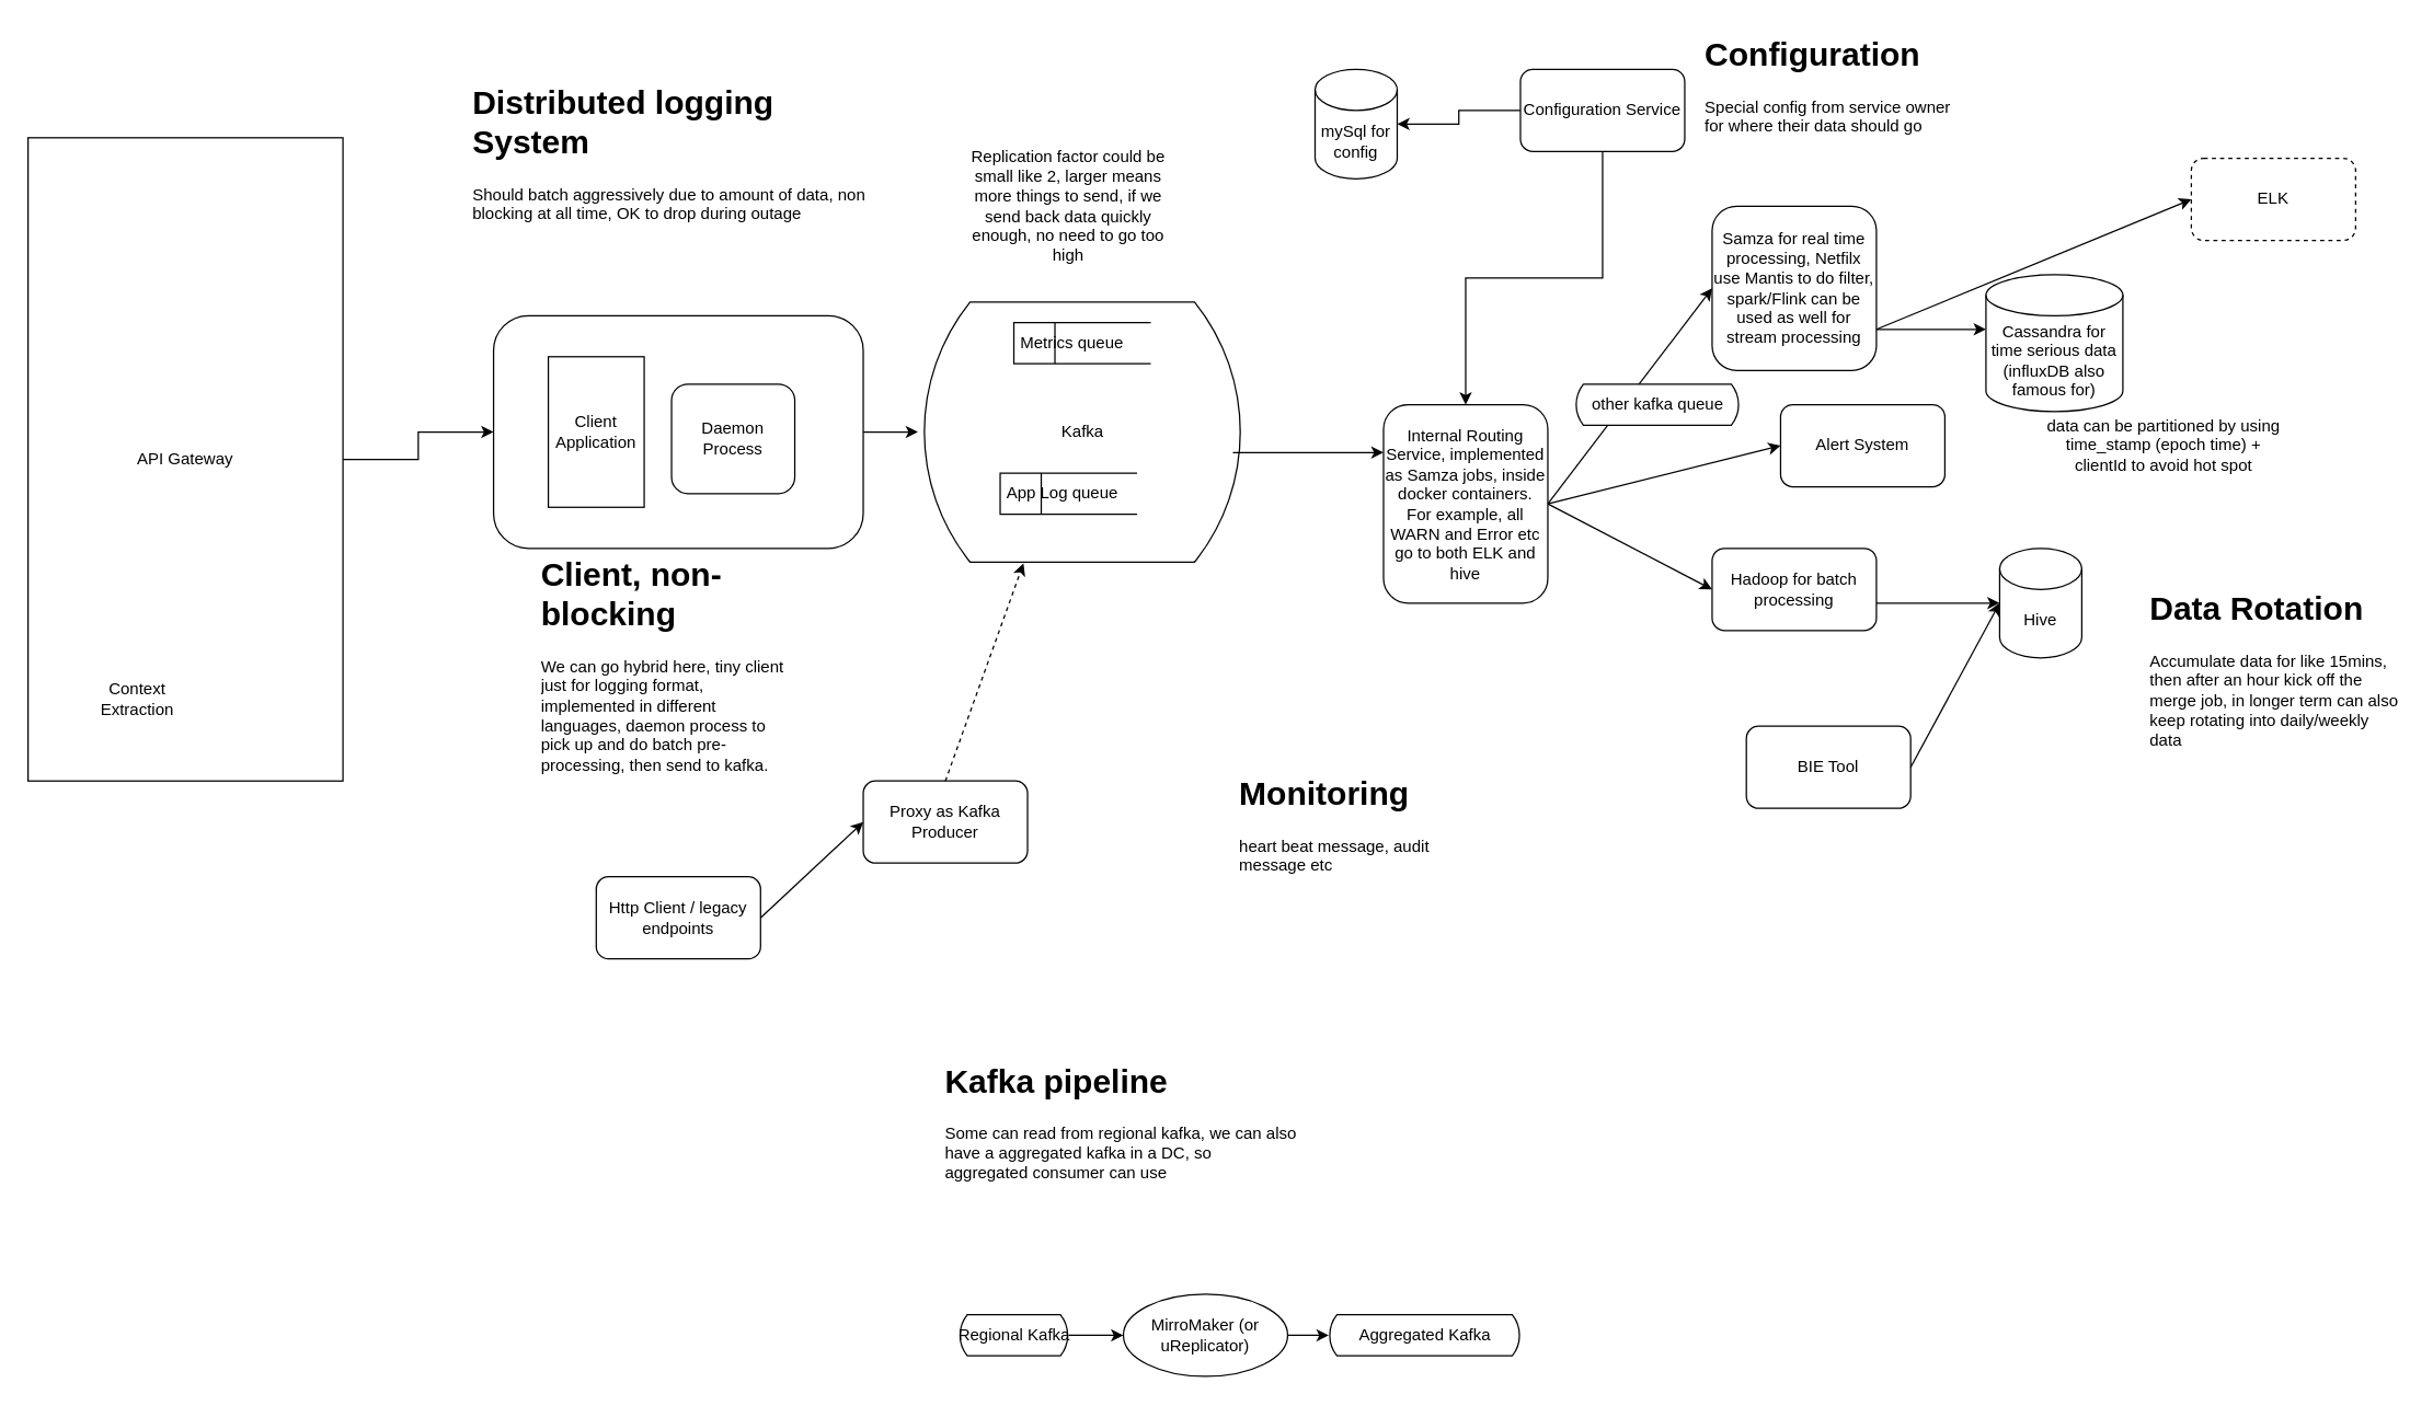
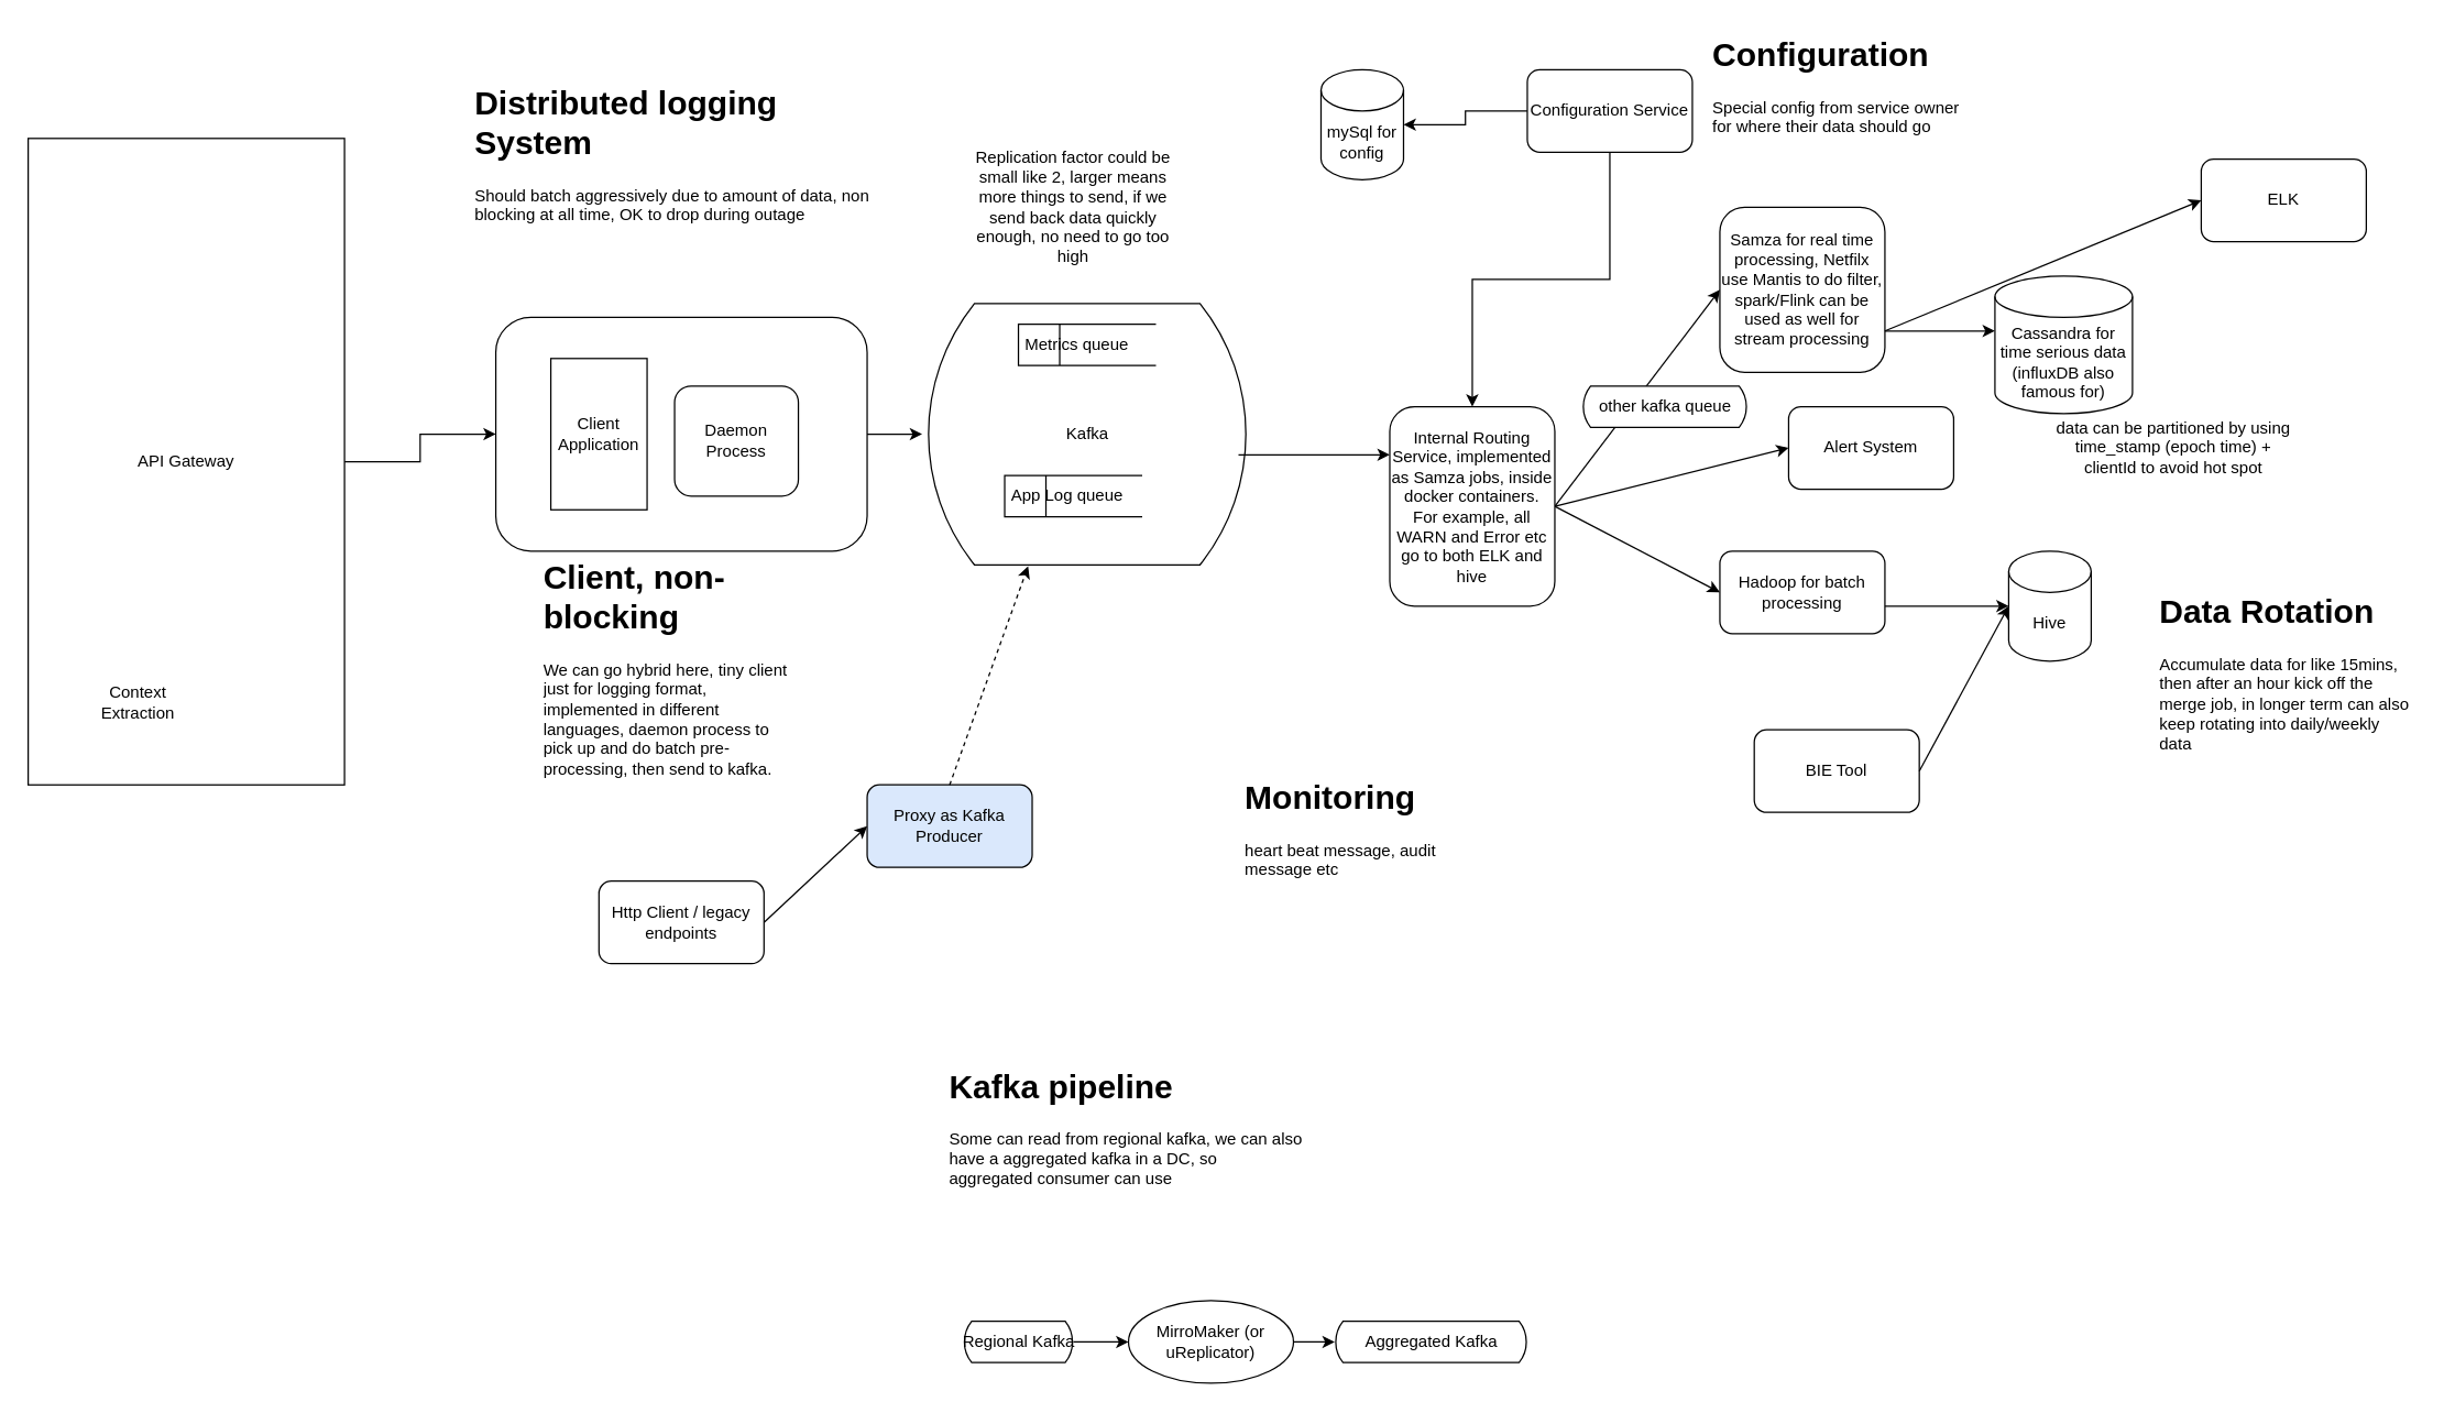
  <mxCell id="0" />
  <mxCell id="1" parent="0" />
  <mxCell id="2" value="" style="edgeStyle=orthogonalEdgeStyle;rounded=0;orthogonalLoop=1;jettySize=auto;html=1;" parent="1" source="3" target="6" edge="1"><mxGeometry relative="1" as="geometry" /></mxCell>
  <mxCell id="3" value="" style="rounded=1;whiteSpace=wrap;html=1;" parent="1" vertex="1"><mxGeometry x="360" y="230" width="270" height="170" as="geometry" /></mxCell>
  <mxCell id="4" value="Client Application" style="rounded=0;whiteSpace=wrap;html=1;" parent="1" vertex="1"><mxGeometry x="400" y="260" width="70" height="110" as="geometry" /></mxCell>
  <mxCell id="5" value="Daemon Process" style="rounded=1;whiteSpace=wrap;html=1;" parent="1" vertex="1"><mxGeometry x="490" y="280" width="90" height="80" as="geometry" /></mxCell>
  <mxCell id="6" value="Kafka" style="html=1;dashed=0;whitespace=wrap;shape=mxgraph.dfd.loop" parent="1" vertex="1"><mxGeometry x="670" y="220" width="240" height="190" as="geometry" /></mxCell>
  <mxCell id="7" value="&lt;h1&gt;Client, non-blocking&lt;/h1&gt;&lt;p&gt;We can go hybrid here, tiny client just for logging format, implemented in different languages, daemon process to pick up and do batch pre-processing, then send to kafka.&lt;/p&gt;" style="text;html=1;strokeColor=none;fillColor=none;spacing=5;spacingTop=-20;whiteSpace=wrap;overflow=hidden;rounded=0;" parent="1" vertex="1"><mxGeometry x="390" y="400" width="190" height="170" as="geometry" /></mxCell>
  <mxCell id="8" value="" style="endArrow=classic;html=1;exitX=1;exitY=0.5;exitDx=0;exitDy=0;entryX=0;entryY=0.5;entryDx=0;entryDy=0;entryPerimeter=0;" parent="1" source="38" target="12" edge="1"><mxGeometry width="50" height="50" relative="1" as="geometry"><mxPoint x="1181.68" y="337.73" as="sourcePoint" /><mxPoint x="1240" y="325" as="targetPoint" /></mxGeometry></mxCell>
  <mxCell id="9" style="edgeStyle=orthogonalEdgeStyle;rounded=0;orthogonalLoop=1;jettySize=auto;html=1;exitX=0.5;exitY=1;exitDx=0;exitDy=0;entryX=0.5;entryY=0;entryDx=0;entryDy=0;" parent="1" source="11" target="38" edge="1"><mxGeometry relative="1" as="geometry"><mxPoint x="1185" y="292.5" as="targetPoint" /></mxGeometry></mxCell>
  <mxCell id="10" value="" style="edgeStyle=orthogonalEdgeStyle;rounded=0;orthogonalLoop=1;jettySize=auto;html=1;" parent="1" source="11" target="40" edge="1"><mxGeometry relative="1" as="geometry" /></mxCell>
  <mxCell id="11" value="Configuration Service" style="rounded=1;whiteSpace=wrap;html=1;" parent="1" vertex="1"><mxGeometry x="1110" y="50" width="120" height="60" as="geometry" /></mxCell>
  <mxCell id="12" value="Samza for real time processing, Netfilx use Mantis to do filter, spark/Flink can be used as well for stream processing" style="rounded=1;whiteSpace=wrap;html=1;" parent="1" vertex="1"><mxGeometry x="1250" y="150" width="120" height="120" as="geometry" /></mxCell>
  <mxCell id="13" value="" style="endArrow=classic;html=1;" parent="1" edge="1"><mxGeometry width="50" height="50" relative="1" as="geometry"><mxPoint x="1370" y="240" as="sourcePoint" /><mxPoint x="1450" y="240" as="targetPoint" /></mxGeometry></mxCell>
- <mxCell id="14" value="ELK" style="rounded=1;whiteSpace=wrap;html=1;dashed=1;" parent="1" vertex="1"><mxGeometry x="1600" y="115" width="120" height="60" as="geometry" /></mxCell>
+ <mxCell id="14" value="ELK" style="rounded=1;whiteSpace=wrap;html=1;" parent="1" vertex="1"><mxGeometry x="1600" y="115" width="120" height="60" as="geometry" /></mxCell>
  <mxCell id="15" value="&lt;h1&gt;Configuration&lt;/h1&gt;&lt;p&gt;Special config from service owner for where their data should go&lt;/p&gt;" style="text;html=1;strokeColor=none;fillColor=none;spacing=5;spacingTop=-20;whiteSpace=wrap;overflow=hidden;rounded=0;" parent="1" vertex="1"><mxGeometry x="1240" y="20" width="190" height="120" as="geometry" /></mxCell>
  <mxCell id="16" value="Hadoop for batch processing" style="rounded=1;whiteSpace=wrap;html=1;" parent="1" vertex="1"><mxGeometry x="1250" y="400" width="120" height="60" as="geometry" /></mxCell>
  <mxCell id="17" value="" style="endArrow=classic;html=1;" parent="1" target="18" edge="1"><mxGeometry width="50" height="50" relative="1" as="geometry"><mxPoint x="1370" y="440" as="sourcePoint" /><mxPoint x="1450" y="440" as="targetPoint" /></mxGeometry></mxCell>
  <mxCell id="18" value="Hive" style="shape=cylinder3;whiteSpace=wrap;html=1;boundedLbl=1;backgroundOutline=1;size=15;" parent="1" vertex="1"><mxGeometry x="1460" y="400" width="60" height="80" as="geometry" /></mxCell>
  <mxCell id="19" value="BIE Tool" style="rounded=1;whiteSpace=wrap;html=1;" parent="1" vertex="1"><mxGeometry x="1275" y="530" width="120" height="60" as="geometry" /></mxCell>
  <mxCell id="20" value="" style="edgeStyle=orthogonalEdgeStyle;rounded=0;orthogonalLoop=1;jettySize=auto;html=1;" parent="1" source="21" target="3" edge="1"><mxGeometry relative="1" as="geometry" /></mxCell>
  <mxCell id="21" value="API Gateway" style="rounded=0;whiteSpace=wrap;html=1;" parent="1" vertex="1"><mxGeometry x="20" y="100" width="230" height="470" as="geometry" /></mxCell>
  <mxCell id="22" value="Context Extraction" style="text;html=1;strokeColor=none;fillColor=none;align=center;verticalAlign=middle;whiteSpace=wrap;rounded=0;" parent="1" vertex="1"><mxGeometry x="80" y="500" width="40" height="20" as="geometry" /></mxCell>
  <mxCell id="23" value="" style="endArrow=classic;html=1;entryX=0;entryY=0.5;entryDx=0;entryDy=0;entryPerimeter=0;" parent="1" target="18" edge="1"><mxGeometry width="50" height="50" relative="1" as="geometry"><mxPoint x="1395" y="560" as="sourcePoint" /><mxPoint x="1445" y="510" as="targetPoint" /></mxGeometry></mxCell>
  <mxCell id="24" value="Alert System" style="rounded=1;whiteSpace=wrap;html=1;" parent="1" vertex="1"><mxGeometry x="1300" y="295" width="120" height="60" as="geometry" /></mxCell>
  <mxCell id="25" value="data can be partitioned by using time_stamp (epoch time) + clientId to avoid hot spot" style="text;html=1;strokeColor=none;fillColor=none;align=center;verticalAlign=middle;whiteSpace=wrap;rounded=0;" parent="1" vertex="1"><mxGeometry x="1490" y="260" width="180" height="130" as="geometry" /></mxCell>
  <mxCell id="26" value="Cassandra for time serious data (influxDB also famous for)" style="shape=cylinder3;whiteSpace=wrap;html=1;boundedLbl=1;backgroundOutline=1;size=15;" parent="1" vertex="1"><mxGeometry x="1450" y="200" width="100" height="100" as="geometry" /></mxCell>
  <mxCell id="27" value="" style="endArrow=classic;html=1;entryX=0;entryY=0.5;entryDx=0;entryDy=0;" parent="1" target="14" edge="1"><mxGeometry width="50" height="50" relative="1" as="geometry"><mxPoint x="1370" y="240" as="sourcePoint" /><mxPoint x="1420" y="190" as="targetPoint" /></mxGeometry></mxCell>
  <mxCell id="28" value="" style="endArrow=classic;html=1;exitX=1;exitY=0.5;exitDx=0;exitDy=0;entryX=0;entryY=0.5;entryDx=0;entryDy=0;" parent="1" source="38" target="24" edge="1"><mxGeometry width="50" height="50" relative="1" as="geometry"><mxPoint x="1178.32" y="350.27" as="sourcePoint" /><mxPoint x="1300" y="240" as="targetPoint" /></mxGeometry></mxCell>
  <mxCell id="29" value="" style="endArrow=classic;html=1;entryX=0;entryY=0.5;entryDx=0;entryDy=0;exitX=1;exitY=0.5;exitDx=0;exitDy=0;" parent="1" source="38" target="16" edge="1"><mxGeometry width="50" height="50" relative="1" as="geometry"><mxPoint x="1130" y="330" as="sourcePoint" /><mxPoint x="1300" y="240" as="targetPoint" /></mxGeometry></mxCell>
  <mxCell id="30" value="Metrics queue" style="html=1;dashed=0;whitespace=wrap;shape=mxgraph.dfd.dataStoreID;align=left;spacingLeft=3;points=[[0,0],[0.5,0],[1,0],[0,0.5],[1,0.5],[0,1],[0.5,1],[1,1]];" parent="1" vertex="1"><mxGeometry x="740" y="235" width="100" height="30" as="geometry" /></mxCell>
  <mxCell id="31" value="App Log queue" style="html=1;dashed=0;whitespace=wrap;shape=mxgraph.dfd.dataStoreID;align=left;spacingLeft=3;points=[[0,0],[0.5,0],[1,0],[0,0.5],[1,0.5],[0,1],[0.5,1],[1,1]];" parent="1" vertex="1"><mxGeometry x="730" y="345" width="100" height="30" as="geometry" /></mxCell>
  <mxCell id="32" style="edgeStyle=orthogonalEdgeStyle;rounded=0;orthogonalLoop=1;jettySize=auto;html=1;exitX=0.5;exitY=1;exitDx=0;exitDy=0;" parent="1" source="21" target="21" edge="1"><mxGeometry relative="1" as="geometry" /></mxCell>
  <mxCell id="33" value="Http Client / legacy endpoints" style="rounded=1;whiteSpace=wrap;html=1;" parent="1" vertex="1"><mxGeometry x="435" y="640" width="120" height="60" as="geometry" /></mxCell>
- <mxCell id="34" value="Proxy as Kafka Producer" style="rounded=1;whiteSpace=wrap;html=1;" parent="1" vertex="1"><mxGeometry x="630" y="570" width="120" height="60" as="geometry" /></mxCell>
+ <mxCell id="34" value="Proxy as Kafka Producer" style="rounded=1;whiteSpace=wrap;html=1;fillColor=#dae8fc;" parent="1" vertex="1"><mxGeometry x="630" y="570" width="120" height="60" as="geometry" /></mxCell>
  <mxCell id="35" value="" style="endArrow=classic;html=1;exitX=1;exitY=0.5;exitDx=0;exitDy=0;entryX=0;entryY=0.5;entryDx=0;entryDy=0;" parent="1" source="33" target="34" edge="1"><mxGeometry width="50" height="50" relative="1" as="geometry"><mxPoint x="560" y="700" as="sourcePoint" /><mxPoint x="610" y="650" as="targetPoint" /></mxGeometry></mxCell>
  <mxCell id="36" value="" style="endArrow=classic;html=1;exitX=0.5;exitY=0;exitDx=0;exitDy=0;entryX=0.321;entryY=1.005;entryDx=0;entryDy=0;entryPerimeter=0;dashed=1;" parent="1" source="34" target="6" edge="1"><mxGeometry width="50" height="50" relative="1" as="geometry"><mxPoint x="680" y="530" as="sourcePoint" /><mxPoint x="730" y="480" as="targetPoint" /></mxGeometry></mxCell>
  <mxCell id="37" value="" style="endArrow=classic;html=1;" parent="1" edge="1"><mxGeometry width="50" height="50" relative="1" as="geometry"><mxPoint x="900" y="330" as="sourcePoint" /><mxPoint x="1010" y="330" as="targetPoint" /></mxGeometry></mxCell>
  <mxCell id="38" value="Internal Routing Service, implemented as Samza jobs, inside docker containers. For example, all WARN and Error etc go to both ELK and hive" style="rounded=1;whiteSpace=wrap;html=1;" parent="1" vertex="1"><mxGeometry x="1010" y="295" width="120" height="145" as="geometry" /></mxCell>
  <mxCell id="39" value="Replication factor could be small like 2, larger means more things to send, if we send back data quickly enough, no need to go too high" style="text;html=1;strokeColor=none;fillColor=none;align=center;verticalAlign=middle;whiteSpace=wrap;rounded=0;" parent="1" vertex="1"><mxGeometry x="700" y="110" width="160" height="80" as="geometry" /></mxCell>
  <mxCell id="40" value="mySql for config" style="shape=cylinder3;whiteSpace=wrap;html=1;boundedLbl=1;backgroundOutline=1;size=15;" parent="1" vertex="1"><mxGeometry x="960" y="50" width="60" height="80" as="geometry" /></mxCell>
  <mxCell id="41" value="other kafka queue" style="html=1;dashed=0;whitespace=wrap;shape=mxgraph.dfd.loop" parent="1" vertex="1"><mxGeometry x="1150" y="280" width="120" height="30" as="geometry" /></mxCell>
  <mxCell id="42" value="&lt;h1&gt;Data Rotation&lt;/h1&gt;&lt;p&gt;Accumulate data for like 15mins, then after an hour kick off the merge job, in longer term can also keep rotating into daily/weekly data&lt;/p&gt;" style="text;html=1;strokeColor=none;fillColor=none;spacing=5;spacingTop=-20;whiteSpace=wrap;overflow=hidden;rounded=0;" parent="1" vertex="1"><mxGeometry x="1565" y="425" width="190" height="120" as="geometry" /></mxCell>
  <mxCell id="43" value="&lt;h1&gt;Monitoring&lt;/h1&gt;&lt;div&gt;heart beat message, audit message etc&lt;/div&gt;" style="text;html=1;strokeColor=none;fillColor=none;spacing=5;spacingTop=-20;whiteSpace=wrap;overflow=hidden;rounded=0;" parent="1" vertex="1"><mxGeometry x="900" y="560" width="190" height="120" as="geometry" /></mxCell>
  <mxCell id="44" value="&lt;h1&gt;Kafka pipeline&lt;/h1&gt;&lt;p&gt;Some can read from regional kafka, we can also have a aggregated kafka in a DC, so aggregated consumer can use&lt;/p&gt;" style="text;html=1;strokeColor=none;fillColor=none;spacing=5;spacingTop=-20;whiteSpace=wrap;overflow=hidden;rounded=0;" parent="1" vertex="1"><mxGeometry x="685" y="770" width="265" height="120" as="geometry" /></mxCell>
  <mxCell id="45" value="" style="edgeStyle=orthogonalEdgeStyle;rounded=0;orthogonalLoop=1;jettySize=auto;html=1;" parent="1" source="46" target="49" edge="1"><mxGeometry relative="1" as="geometry" /></mxCell>
  <mxCell id="46" value="Regional Kafka" style="html=1;dashed=0;whitespace=wrap;shape=mxgraph.dfd.loop" parent="1" vertex="1"><mxGeometry x="700" y="960" width="80" height="30" as="geometry" /></mxCell>
  <mxCell id="47" value="Aggregated Kafka" style="html=1;dashed=0;whitespace=wrap;shape=mxgraph.dfd.loop" parent="1" vertex="1"><mxGeometry x="970" y="960" width="140" height="30" as="geometry" /></mxCell>
  <mxCell id="48" value="" style="edgeStyle=orthogonalEdgeStyle;rounded=0;orthogonalLoop=1;jettySize=auto;html=1;" parent="1" source="49" target="47" edge="1"><mxGeometry relative="1" as="geometry" /></mxCell>
  <mxCell id="49" value="MirroMaker (or uReplicator)" style="ellipse;whiteSpace=wrap;html=1;" parent="1" vertex="1"><mxGeometry x="820" y="945" width="120" height="60" as="geometry" /></mxCell>
  <mxCell id="50" value="&lt;h1&gt;Distributed logging System&lt;/h1&gt;&lt;p&gt;Should batch aggressively due to amount of data, non blocking at all time, OK to drop during outage&lt;/p&gt;" style="text;html=1;strokeColor=none;fillColor=none;spacing=5;spacingTop=-20;whiteSpace=wrap;overflow=hidden;rounded=0;" parent="1" vertex="1"><mxGeometry x="340" y="55" width="310" height="120" as="geometry" /></mxCell>
